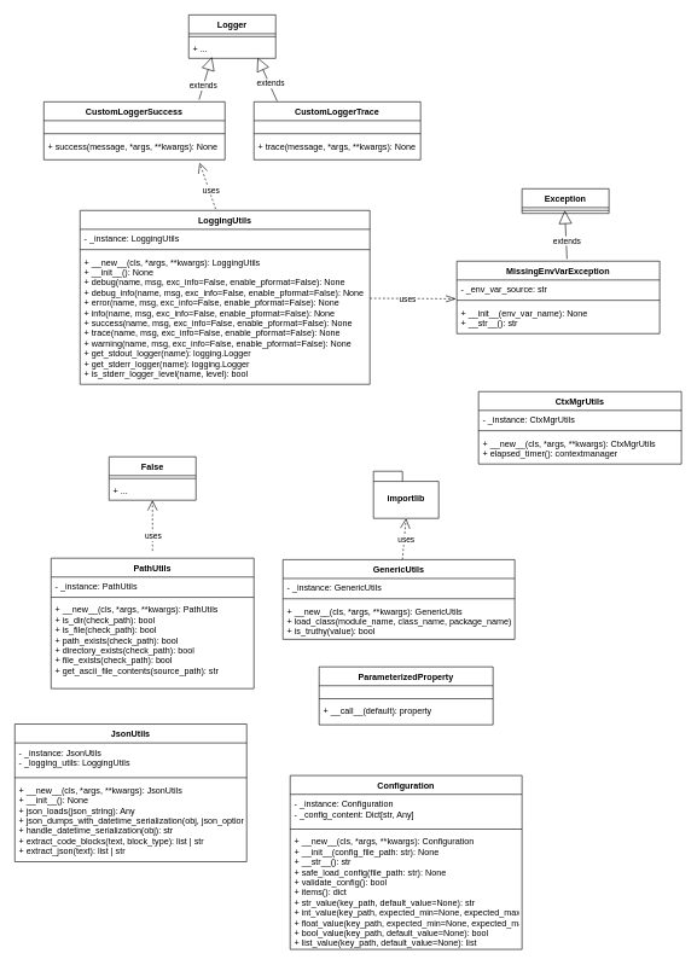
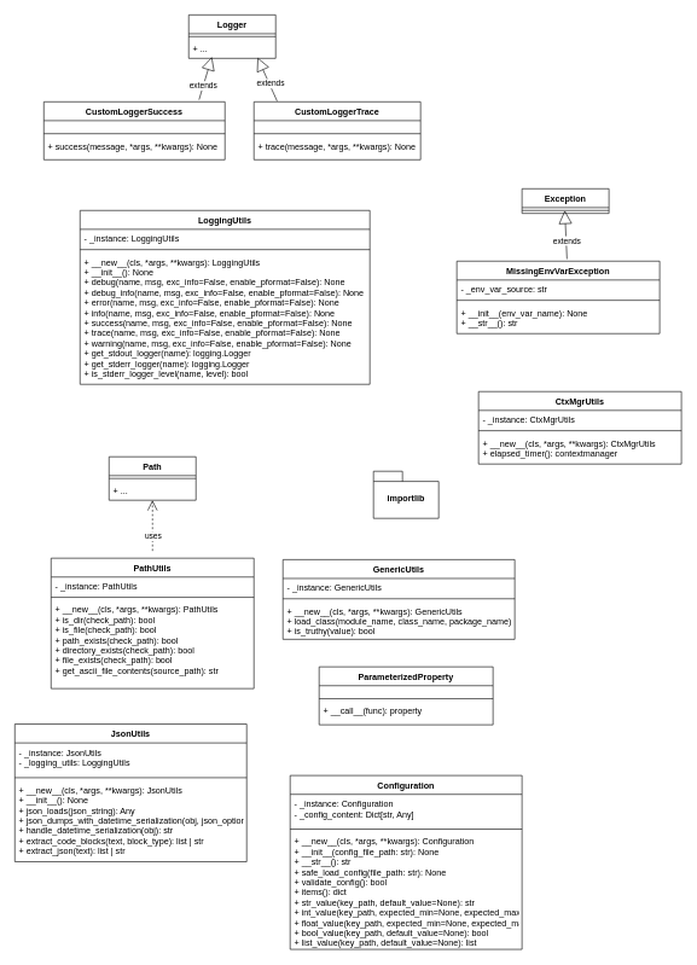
  <mxCell id="0" />
  <mxCell id="1" parent="0" />
  <mxCell id="2" value="Configuration" style="swimlane;fontStyle=1;align=center;verticalAlign=top;childLayout=stackLayout;horizontal=1;startSize=26;horizontalStack=0;resizeParent=1;resizeParentMax=0;resizeLast=0;collapsible=1;marginBottom=0;" parent="1" vertex="1"><mxGeometry x="400" y="1070" width="320" height="240" as="geometry" /></mxCell>
  <mxCell id="3" value="- _instance: Configuration&#10;- _config_content: Dict[str, Any]" style="text;strokeColor=none;fillColor=none;align=left;verticalAlign=top;spacingLeft=4;spacingRight=4;overflow=hidden;rotatable=0;points=[[0,0.5],[1,0.5]];portConstraint=eastwest;" parent="2" vertex="1"><mxGeometry y="26" width="320" height="44" as="geometry" /></mxCell>
  <mxCell id="4" value="" style="line;strokeWidth=1;fillColor=none;align=left;verticalAlign=middle;spacingTop=-1;spacingLeft=3;spacingRight=3;rotatable=0;labelPosition=right;points=[];portConstraint=eastwest;strokeColor=inherit;" parent="2" vertex="1"><mxGeometry y="70" width="320" height="8" as="geometry" /></mxCell>
  <mxCell id="5" value="+ __new__(cls, *args, **kwargs): Configuration&#10;+ __init__(config_file_path: str): None&#10;+ __str__(): str&#10;+ safe_load_config(file_path: str): None&#10;+ validate_config(): bool&#10;+ items(): dict&#10;+ str_value(key_path, default_value=None): str&#10;+ int_value(key_path, expected_min=None, expected_max=None, default_value=None): int&#10;+ float_value(key_path, expected_min=None, expected_max=None, default_value=None): float&#10;+ bool_value(key_path, default_value=None): bool&#10;+ list_value(key_path, default_value=None): list" style="text;strokeColor=none;fillColor=none;align=left;verticalAlign=top;spacingLeft=4;spacingRight=4;overflow=hidden;rotatable=0;points=[[0,0.5],[1,0.5]];portConstraint=eastwest;" parent="2" vertex="1"><mxGeometry y="78" width="320" height="162" as="geometry" /></mxCell>
  <mxCell id="6" value="ParameterizedProperty" style="swimlane;fontStyle=1;align=center;verticalAlign=top;childLayout=stackLayout;horizontal=1;startSize=26;horizontalStack=0;resizeParent=1;resizeParentMax=0;resizeLast=0;collapsible=1;marginBottom=0;" parent="1" vertex="1"><mxGeometry x="440" y="920" width="240" height="80" as="geometry" /></mxCell>
  <mxCell id="7" value="" style="text;strokeColor=none;fillColor=none;align=left;verticalAlign=top;spacingLeft=4;spacingRight=4;overflow=hidden;rotatable=0;points=[[0,0.5],[1,0.5]];portConstraint=eastwest;" parent="6" vertex="1"><mxGeometry y="26" width="240" height="14" as="geometry" /></mxCell>
  <mxCell id="8" value="" style="line;strokeWidth=1;fillColor=none;align=left;verticalAlign=middle;spacingTop=-1;spacingLeft=3;spacingRight=3;rotatable=0;labelPosition=right;points=[];portConstraint=eastwest;strokeColor=inherit;" parent="6" vertex="1"><mxGeometry y="40" width="240" height="8" as="geometry" /></mxCell>
- <mxCell id="9" value="+ __call__(default): property" style="text;strokeColor=none;fillColor=none;align=left;verticalAlign=top;spacingLeft=4;spacingRight=4;overflow=hidden;rotatable=0;points=[[0,0.5],[1,0.5]];portConstraint=eastwest;" parent="6" vertex="1"><mxGeometry y="48" width="240" height="32" as="geometry" /></mxCell>
+ <mxCell id="9" value="+ __call__(func): property" style="text;strokeColor=none;fillColor=none;align=left;verticalAlign=top;spacingLeft=4;spacingRight=4;overflow=hidden;rotatable=0;points=[[0,0.5],[1,0.5]];portConstraint=eastwest;" parent="6" vertex="1"><mxGeometry y="48" width="240" height="32" as="geometry" /></mxCell>
  <mxCell id="10" value="CustomLoggerSuccess" style="swimlane;fontStyle=1;align=center;verticalAlign=top;childLayout=stackLayout;horizontal=1;startSize=26;horizontalStack=0;resizeParent=1;resizeParentMax=0;resizeLast=0;collapsible=1;marginBottom=0;" parent="1" vertex="1"><mxGeometry x="60" y="140" width="250" height="80" as="geometry" /></mxCell>
  <mxCell id="11" value="" style="text;strokeColor=none;fillColor=none;align=left;verticalAlign=top;spacingLeft=4;spacingRight=4;overflow=hidden;rotatable=0;points=[[0,0.5],[1,0.5]];portConstraint=eastwest;" parent="10" vertex="1"><mxGeometry y="26" width="250" height="14" as="geometry" /></mxCell>
  <mxCell id="12" value="" style="line;strokeWidth=1;fillColor=none;align=left;verticalAlign=middle;spacingTop=-1;spacingLeft=3;spacingRight=3;rotatable=0;labelPosition=right;points=[];portConstraint=eastwest;strokeColor=inherit;" parent="10" vertex="1"><mxGeometry y="40" width="250" height="8" as="geometry" /></mxCell>
  <mxCell id="13" value="+ success(message, *args, **kwargs): None" style="text;strokeColor=none;fillColor=none;align=left;verticalAlign=top;spacingLeft=4;spacingRight=4;overflow=hidden;rotatable=0;points=[[0,0.5],[1,0.5]];portConstraint=eastwest;" parent="10" vertex="1"><mxGeometry y="48" width="250" height="32" as="geometry" /></mxCell>
  <mxCell id="14" value="CustomLoggerTrace" style="swimlane;fontStyle=1;align=center;verticalAlign=top;childLayout=stackLayout;horizontal=1;startSize=26;horizontalStack=0;resizeParent=1;resizeParentMax=0;resizeLast=0;collapsible=1;marginBottom=0;" parent="1" vertex="1"><mxGeometry x="350" y="140" width="230" height="80" as="geometry" /></mxCell>
  <mxCell id="15" value="" style="text;strokeColor=none;fillColor=none;align=left;verticalAlign=top;spacingLeft=4;spacingRight=4;overflow=hidden;rotatable=0;points=[[0,0.5],[1,0.5]];portConstraint=eastwest;" parent="14" vertex="1"><mxGeometry y="26" width="230" height="14" as="geometry" /></mxCell>
  <mxCell id="16" value="" style="line;strokeWidth=1;fillColor=none;align=left;verticalAlign=middle;spacingTop=-1;spacingLeft=3;spacingRight=3;rotatable=0;labelPosition=right;points=[];portConstraint=eastwest;strokeColor=inherit;" parent="14" vertex="1"><mxGeometry y="40" width="230" height="8" as="geometry" /></mxCell>
  <mxCell id="17" value="+ trace(message, *args, **kwargs): None" style="text;strokeColor=none;fillColor=none;align=left;verticalAlign=top;spacingLeft=4;spacingRight=4;overflow=hidden;rotatable=0;points=[[0,0.5],[1,0.5]];portConstraint=eastwest;" parent="14" vertex="1"><mxGeometry y="48" width="230" height="32" as="geometry" /></mxCell>
  <mxCell id="18" value="MissingEnvVarException" style="swimlane;fontStyle=1;align=center;verticalAlign=top;childLayout=stackLayout;horizontal=1;startSize=26;horizontalStack=0;resizeParent=1;resizeParentMax=0;resizeLast=0;collapsible=1;marginBottom=0;" parent="1" vertex="1"><mxGeometry x="630" y="360" width="280" height="100" as="geometry" /></mxCell>
  <mxCell id="19" value="- _env_var_source: str" style="text;strokeColor=none;fillColor=none;align=left;verticalAlign=top;spacingLeft=4;spacingRight=4;overflow=hidden;rotatable=0;points=[[0,0.5],[1,0.5]];portConstraint=eastwest;" parent="18" vertex="1"><mxGeometry y="26" width="280" height="24" as="geometry" /></mxCell>
  <mxCell id="20" value="" style="line;strokeWidth=1;fillColor=none;align=left;verticalAlign=middle;spacingTop=-1;spacingLeft=3;spacingRight=3;rotatable=0;labelPosition=right;points=[];portConstraint=eastwest;strokeColor=inherit;" parent="18" vertex="1"><mxGeometry y="50" width="280" height="8" as="geometry" /></mxCell>
  <mxCell id="21" value="+ __init__(env_var_name): None&#10;+ __str__(): str" style="text;strokeColor=none;fillColor=none;align=left;verticalAlign=top;spacingLeft=4;spacingRight=4;overflow=hidden;rotatable=0;points=[[0,0.5],[1,0.5]];portConstraint=eastwest;" parent="18" vertex="1"><mxGeometry y="58" width="280" height="42" as="geometry" /></mxCell>
  <mxCell id="22" value="CtxMgrUtils" style="swimlane;fontStyle=1;align=center;verticalAlign=top;childLayout=stackLayout;horizontal=1;startSize=26;horizontalStack=0;resizeParent=1;resizeParentMax=0;resizeLast=0;collapsible=1;marginBottom=0;" parent="1" vertex="1"><mxGeometry x="660" y="540" width="280" height="100" as="geometry" /></mxCell>
  <mxCell id="23" value="- _instance: CtxMgrUtils" style="text;strokeColor=none;fillColor=none;align=left;verticalAlign=top;spacingLeft=4;spacingRight=4;overflow=hidden;rotatable=0;points=[[0,0.5],[1,0.5]];portConstraint=eastwest;" parent="22" vertex="1"><mxGeometry y="26" width="280" height="24" as="geometry" /></mxCell>
  <mxCell id="24" value="" style="line;strokeWidth=1;fillColor=none;align=left;verticalAlign=middle;spacingTop=-1;spacingLeft=3;spacingRight=3;rotatable=0;labelPosition=right;points=[];portConstraint=eastwest;strokeColor=inherit;" parent="22" vertex="1"><mxGeometry y="50" width="280" height="8" as="geometry" /></mxCell>
  <mxCell id="25" value="+ __new__(cls, *args, **kwargs): CtxMgrUtils&#10;+ elapsed_timer(): contextmanager" style="text;strokeColor=none;fillColor=none;align=left;verticalAlign=top;spacingLeft=4;spacingRight=4;overflow=hidden;rotatable=0;points=[[0,0.5],[1,0.5]];portConstraint=eastwest;" parent="22" vertex="1"><mxGeometry y="58" width="280" height="42" as="geometry" /></mxCell>
  <mxCell id="26" value="LoggingUtils" style="swimlane;fontStyle=1;align=center;verticalAlign=top;childLayout=stackLayout;horizontal=1;startSize=26;horizontalStack=0;resizeParent=1;resizeParentMax=0;resizeLast=0;collapsible=1;marginBottom=0;" parent="1" vertex="1"><mxGeometry x="110" y="290" width="400" height="240" as="geometry" /></mxCell>
  <mxCell id="27" value="- _instance: LoggingUtils" style="text;strokeColor=none;fillColor=none;align=left;verticalAlign=top;spacingLeft=4;spacingRight=4;overflow=hidden;rotatable=0;points=[[0,0.5],[1,0.5]];portConstraint=eastwest;" parent="26" vertex="1"><mxGeometry y="26" width="400" height="24" as="geometry" /></mxCell>
  <mxCell id="28" value="" style="line;strokeWidth=1;fillColor=none;align=left;verticalAlign=middle;spacingTop=-1;spacingLeft=3;spacingRight=3;rotatable=0;labelPosition=right;points=[];portConstraint=eastwest;strokeColor=inherit;" parent="26" vertex="1"><mxGeometry y="50" width="400" height="8" as="geometry" /></mxCell>
  <mxCell id="29" value="+ __new__(cls, *args, **kwargs): LoggingUtils&#10;+ __init__(): None&#10;+ debug(name, msg, exc_info=False, enable_pformat=False): None&#10;+ debug_info(name, msg, exc_info=False, enable_pformat=False): None&#10;+ error(name, msg, exc_info=False, enable_pformat=False): None&#10;+ info(name, msg, exc_info=False, enable_pformat=False): None&#10;+ success(name, msg, exc_info=False, enable_pformat=False): None&#10;+ trace(name, msg, exc_info=False, enable_pformat=False): None&#10;+ warning(name, msg, exc_info=False, enable_pformat=False): None&#10;+ get_stdout_logger(name): logging.Logger&#10;+ get_stderr_logger(name): logging.Logger&#10;+ is_stderr_logger_level(name, level): bool" style="text;strokeColor=none;fillColor=none;align=left;verticalAlign=top;spacingLeft=4;spacingRight=4;overflow=hidden;rotatable=0;points=[[0,0.5],[1,0.5]];portConstraint=eastwest;" parent="26" vertex="1"><mxGeometry y="58" width="400" height="182" as="geometry" /></mxCell>
  <mxCell id="30" value="PathUtils" style="swimlane;fontStyle=1;align=center;verticalAlign=top;childLayout=stackLayout;horizontal=1;startSize=26;horizontalStack=0;resizeParent=1;resizeParentMax=0;resizeLast=0;collapsible=1;marginBottom=0;" parent="1" vertex="1"><mxGeometry x="70" y="770" width="280" height="180" as="geometry" /></mxCell>
  <mxCell id="31" value="- _instance: PathUtils" style="text;strokeColor=none;fillColor=none;align=left;verticalAlign=top;spacingLeft=4;spacingRight=4;overflow=hidden;rotatable=0;points=[[0,0.5],[1,0.5]];portConstraint=eastwest;" parent="30" vertex="1"><mxGeometry y="26" width="280" height="24" as="geometry" /></mxCell>
  <mxCell id="32" value="" style="line;strokeWidth=1;fillColor=none;align=left;verticalAlign=middle;spacingTop=-1;spacingLeft=3;spacingRight=3;rotatable=0;labelPosition=right;points=[];portConstraint=eastwest;strokeColor=inherit;" parent="30" vertex="1"><mxGeometry y="50" width="280" height="8" as="geometry" /></mxCell>
  <mxCell id="33" value="+ __new__(cls, *args, **kwargs): PathUtils&#10;+ is_dir(check_path): bool&#10;+ is_file(check_path): bool&#10;+ path_exists(check_path): bool&#10;+ directory_exists(check_path): bool&#10;+ file_exists(check_path): bool&#10;+ get_ascii_file_contents(source_path): str" style="text;strokeColor=none;fillColor=none;align=left;verticalAlign=top;spacingLeft=4;spacingRight=4;overflow=hidden;rotatable=0;points=[[0,0.5],[1,0.5]];portConstraint=eastwest;" parent="30" vertex="1"><mxGeometry y="58" width="280" height="122" as="geometry" /></mxCell>
- <mxCell id="34" style="rounded=0;orthogonalLoop=1;jettySize=auto;html=1;endSize=12;endArrow=open;endFill=0;dashed=1;entryX=0.5;entryY=1;entryDx=0;entryDy=0;entryPerimeter=0;" parent="1" source="36" edge="1" target="62"><mxGeometry relative="1" as="geometry"><mxPoint x="20" y="706" as="targetPoint" /></mxGeometry></mxCell>
- <mxCell id="35" value="uses" style="edgeLabel;html=1;align=center;verticalAlign=middle;resizable=0;points=[];" vertex="1" connectable="0" parent="34"><mxGeometry x="0.009" y="-2" relative="1" as="geometry"><mxPoint y="1" as="offset" /></mxGeometry></mxCell>
  <mxCell id="36" value="GenericUtils" style="swimlane;fontStyle=1;align=center;verticalAlign=top;childLayout=stackLayout;horizontal=1;startSize=26;horizontalStack=0;resizeParent=1;resizeParentMax=0;resizeLast=0;collapsible=1;marginBottom=0;" parent="1" vertex="1"><mxGeometry x="390" y="772" width="320" height="110" as="geometry" /></mxCell>
  <mxCell id="37" value="- _instance: GenericUtils" style="text;strokeColor=none;fillColor=none;align=left;verticalAlign=top;spacingLeft=4;spacingRight=4;overflow=hidden;rotatable=0;points=[[0,0.5],[1,0.5]];portConstraint=eastwest;" parent="36" vertex="1"><mxGeometry y="26" width="320" height="24" as="geometry" /></mxCell>
  <mxCell id="38" value="" style="line;strokeWidth=1;fillColor=none;align=left;verticalAlign=middle;spacingTop=-1;spacingLeft=3;spacingRight=3;rotatable=0;labelPosition=right;points=[];portConstraint=eastwest;strokeColor=inherit;" parent="36" vertex="1"><mxGeometry y="50" width="320" height="8" as="geometry" /></mxCell>
  <mxCell id="39" value="+ __new__(cls, *args, **kwargs): GenericUtils&#10;+ load_class(module_name, class_name, package_name): object&#10;+ is_truthy(value): bool" style="text;strokeColor=none;fillColor=none;align=left;verticalAlign=top;spacingLeft=4;spacingRight=4;overflow=hidden;rotatable=0;points=[[0,0.5],[1,0.5]];portConstraint=eastwest;" parent="36" vertex="1"><mxGeometry y="58" width="320" height="52" as="geometry" /></mxCell>
  <mxCell id="40" value="JsonUtils" style="swimlane;fontStyle=1;align=center;verticalAlign=top;childLayout=stackLayout;horizontal=1;startSize=26;horizontalStack=0;resizeParent=1;resizeParentMax=0;resizeLast=0;collapsible=1;marginBottom=0;" parent="1" vertex="1"><mxGeometry x="20" y="999" width="320" height="190" as="geometry" /></mxCell>
  <mxCell id="41" value="- _instance: JsonUtils&#10;- _logging_utils: LoggingUtils" style="text;strokeColor=none;fillColor=none;align=left;verticalAlign=top;spacingLeft=4;spacingRight=4;overflow=hidden;rotatable=0;points=[[0,0.5],[1,0.5]];portConstraint=eastwest;" parent="40" vertex="1"><mxGeometry y="26" width="320" height="44" as="geometry" /></mxCell>
  <mxCell id="42" value="" style="line;strokeWidth=1;fillColor=none;align=left;verticalAlign=middle;spacingTop=-1;spacingLeft=3;spacingRight=3;rotatable=0;labelPosition=right;points=[];portConstraint=eastwest;strokeColor=inherit;" parent="40" vertex="1"><mxGeometry y="70" width="320" height="8" as="geometry" /></mxCell>
  <mxCell id="43" value="+ __new__(cls, *args, **kwargs): JsonUtils&#10;+ __init__(): None&#10;+ json_loads(json_string): Any&#10;+ json_dumps_with_datetime_serialization(obj, json_options=None): str&#10;+ handle_datetime_serialization(obj): str&#10;+ extract_code_blocks(text, block_type): list | str&#10;+ extract_json(text): list | str" style="text;strokeColor=none;fillColor=none;align=left;verticalAlign=top;spacingLeft=4;spacingRight=4;overflow=hidden;rotatable=0;points=[[0,0.5],[1,0.5]];portConstraint=eastwest;" parent="40" vertex="1"><mxGeometry y="78" width="320" height="112" as="geometry" /></mxCell>
  <mxCell id="44" value="Logger" style="swimlane;fontStyle=1;align=center;verticalAlign=top;childLayout=stackLayout;horizontal=1;startSize=26;horizontalStack=0;resizeParent=1;resizeParentMax=0;resizeLast=0;collapsible=1;marginBottom=0;" parent="1" vertex="1"><mxGeometry x="260" y="20" width="120" height="60" as="geometry" /></mxCell>
  <mxCell id="45" value="" style="line;strokeWidth=1;fillColor=none;align=left;verticalAlign=middle;spacingTop=-1;spacingLeft=3;spacingRight=3;rotatable=0;labelPosition=right;points=[];portConstraint=eastwest;strokeColor=inherit;" parent="44" vertex="1"><mxGeometry y="26" width="120" height="8" as="geometry" /></mxCell>
  <mxCell id="46" value="+ ..." style="text;strokeColor=none;fillColor=none;align=left;verticalAlign=top;spacingLeft=4;spacingRight=4;overflow=hidden;rotatable=0;points=[[0,0.5],[1,0.5]];portConstraint=eastwest;" parent="44" vertex="1"><mxGeometry y="34" width="120" height="26" as="geometry" /></mxCell>
  <mxCell id="47" value="Exception" style="swimlane;fontStyle=1;align=center;verticalAlign=top;childLayout=stackLayout;horizontal=1;startSize=26;horizontalStack=0;resizeParent=1;resizeParentMax=0;resizeLast=0;collapsible=1;marginBottom=0;" parent="1" vertex="1"><mxGeometry x="720" y="260" width="120" height="34" as="geometry"><mxRectangle x="1040" y="740" width="90" height="30" as="alternateBounds" /></mxGeometry></mxCell>
  <mxCell id="48" value="" style="line;strokeWidth=1;fillColor=none;align=left;verticalAlign=middle;spacingTop=-1;spacingLeft=3;spacingRight=3;rotatable=0;labelPosition=right;points=[];portConstraint=eastwest;strokeColor=inherit;" parent="47" vertex="1"><mxGeometry y="26" width="120" height="8" as="geometry" /></mxCell>
- <mxCell id="49" value="False" style="swimlane;fontStyle=1;align=center;verticalAlign=top;childLayout=stackLayout;horizontal=1;startSize=26;horizontalStack=0;resizeParent=1;resizeParentMax=0;resizeLast=0;collapsible=1;marginBottom=0;" parent="1" vertex="1"><mxGeometry x="150" y="630" width="120" height="60" as="geometry" /></mxCell>
+ <mxCell id="49" value="Path" style="swimlane;fontStyle=1;align=center;verticalAlign=top;childLayout=stackLayout;horizontal=1;startSize=26;horizontalStack=0;resizeParent=1;resizeParentMax=0;resizeLast=0;collapsible=1;marginBottom=0;" parent="1" vertex="1"><mxGeometry x="150" y="630" width="120" height="60" as="geometry" /></mxCell>
  <mxCell id="50" value="" style="line;strokeWidth=1;fillColor=none;align=left;verticalAlign=middle;spacingTop=-1;spacingLeft=3;spacingRight=3;rotatable=0;labelPosition=right;points=[];portConstraint=eastwest;strokeColor=inherit;" parent="49" vertex="1"><mxGeometry y="26" width="120" height="8" as="geometry" /></mxCell>
  <mxCell id="51" value="+ ..." style="text;strokeColor=none;fillColor=none;align=left;verticalAlign=top;spacingLeft=4;spacingRight=4;overflow=hidden;rotatable=0;points=[[0,0.5],[1,0.5]];portConstraint=eastwest;" parent="49" vertex="1"><mxGeometry y="34" width="120" height="26" as="geometry" /></mxCell>
  <mxCell id="52" value="" style="endArrow=block;endSize=16;endFill=0;html=1;rounded=0;exitX=0.857;exitY=-0.037;exitDx=0;exitDy=0;entryX=0.267;entryY=0.923;entryDx=0;entryDy=0;entryPerimeter=0;exitPerimeter=0;" parent="1" source="10" target="46" edge="1"><mxGeometry width="160" relative="1" as="geometry"><mxPoint x="320" y="230" as="sourcePoint" /><mxPoint x="480" y="230" as="targetPoint" /></mxGeometry></mxCell>
  <mxCell id="53" value="extends" style="edgeLabel;html=1;align=center;verticalAlign=middle;resizable=0;points=[];" parent="52" vertex="1" connectable="0"><mxGeometry x="-0.551" y="-1" relative="1" as="geometry"><mxPoint y="-6" as="offset" /></mxGeometry></mxCell>
  <mxCell id="54" value="" style="endArrow=block;endSize=16;endFill=0;html=1;rounded=0;exitX=0.139;exitY=-0.012;exitDx=0;exitDy=0;exitPerimeter=0;entryX=0.792;entryY=0.962;entryDx=0;entryDy=0;entryPerimeter=0;" parent="1" source="14" target="46" edge="1"><mxGeometry width="160" relative="1" as="geometry"><mxPoint x="650" y="110" as="sourcePoint" /><mxPoint x="570" y="90" as="targetPoint" /></mxGeometry></mxCell>
  <mxCell id="55" value="extends" style="edgeLabel;html=1;align=center;verticalAlign=middle;resizable=0;points=[];" parent="54" vertex="1" connectable="0"><mxGeometry x="-0.209" y="-1" relative="1" as="geometry"><mxPoint as="offset" /></mxGeometry></mxCell>
  <mxCell id="56" value="" style="endArrow=block;endSize=16;endFill=0;html=1;rounded=0;exitX=0.543;exitY=-0.03;exitDx=0;exitDy=0;entryX=0.492;entryY=0.5;entryDx=0;entryDy=0;exitPerimeter=0;entryPerimeter=0;" parent="1" source="18" target="48" edge="1"><mxGeometry width="160" relative="1" as="geometry"><mxPoint x="380" y="160" as="sourcePoint" /><mxPoint x="540" y="160" as="targetPoint" /></mxGeometry></mxCell>
  <mxCell id="57" value="extends" style="edgeLabel;html=1;align=center;verticalAlign=middle;resizable=0;points=[];" parent="56" vertex="1" connectable="0"><mxGeometry x="-0.255" y="-1" relative="1" as="geometry"><mxPoint as="offset" /></mxGeometry></mxCell>
  <mxCell id="58" value="" style="endArrow=open;endSize=12;dashed=1;html=1;rounded=0;" parent="1" target="51" edge="1"><mxGeometry width="160" relative="1" as="geometry"><mxPoint x="210" y="760" as="sourcePoint" /><mxPoint x="480" y="230" as="targetPoint" /></mxGeometry></mxCell>
  <mxCell id="59" value="uses" style="edgeLabel;html=1;align=center;verticalAlign=middle;resizable=0;points=[];" vertex="1" connectable="0" parent="58"><mxGeometry x="-0.328" y="-1" relative="1" as="geometry"><mxPoint x="-1" y="3" as="offset" /></mxGeometry></mxCell>
- <mxCell id="60" value="" style="endArrow=open;endSize=12;dashed=1;html=1;rounded=0;exitX=0.468;exitY=-0.008;exitDx=0;exitDy=0;entryX=0.86;entryY=1.125;entryDx=0;entryDy=0;entryPerimeter=0;exitPerimeter=0;" parent="1" source="26" target="13" edge="1"><mxGeometry width="160" relative="1" as="geometry"><mxPoint x="320" y="230" as="sourcePoint" /><mxPoint x="480" y="230" as="targetPoint" /></mxGeometry></mxCell>
- <mxCell id="61" value="uses" style="edgeLabel;html=1;align=center;verticalAlign=middle;resizable=0;points=[];" vertex="1" connectable="0" parent="60"><mxGeometry x="-0.204" y="-2" relative="1" as="geometry"><mxPoint as="offset" /></mxGeometry></mxCell>
  <mxCell id="62" value="importlib" style="shape=folder;fontStyle=1;spacingTop=10;tabWidth=40;tabHeight=14;tabPosition=left;html=1;whiteSpace=wrap;" parent="1" vertex="1"><mxGeometry x="515" y="650" width="90" height="65" as="geometry" /></mxCell>
- <mxCell id="63" style="rounded=0;orthogonalLoop=1;jettySize=auto;html=1;entryX=-0.004;entryY=1.083;entryDx=0;entryDy=0;entryPerimeter=0;endSize=12;endArrow=openThin;endFill=0;dashed=1;" edge="1" parent="1" source="26" target="19"><mxGeometry relative="1" as="geometry" /></mxCell>
- <mxCell id="64" value="uses" style="edgeLabel;html=1;align=center;verticalAlign=middle;resizable=0;points=[];" vertex="1" connectable="0" parent="63"><mxGeometry x="-0.125" relative="1" as="geometry"><mxPoint as="offset" /></mxGeometry></mxCell>
